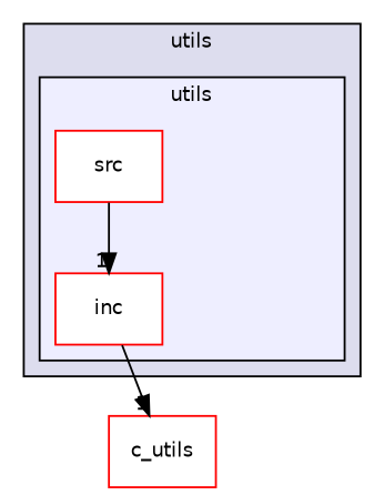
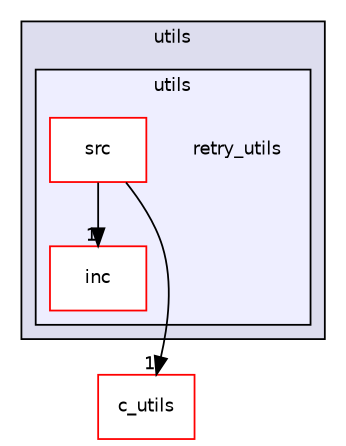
  digraph {
    compound=true
    node [fontname=Helvetica fontsize=10 shape=box color=red fillcolor=white style=filled]
    edge [headlabel=1 labeldistance=1.5 labelfontname=Helvetica labelfontsize=10]
+   n1 [label=retry_utils shape=plaintext color="" fillcolor="" style=""]
    n2 [label=inc]
    n3 [label=src]
    n4 [label=c_utils]
    subgraph cluster_1 {
      bgcolor="#ddddee"
      fontname=Helvetica
      fontsize=10
      label=utils
      pencolor=black
      subgraph cluster_2 {
        bgcolor="#eeeeff"
        fontname=Helvetica
        fontsize=10
        label=utils
        pencolor=black
+       n1
        n2
        n3
      }
    }
-   n2 -> n4
+   n3 -> n4
    n3 -> n2
  }
